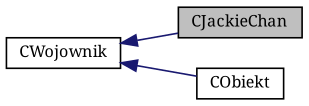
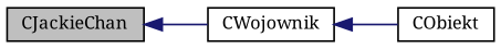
  digraph {
    fontname="Noto Serif"
    rankdir=LR
    node [color=black fillcolor=white fontname="Noto Serif" fontsize=10 shape=record style=filled]
    edge [color=midnightblue dir=back fontname="Noto Serif" fontsize=10 labelfontname=Helvetica labelfontsize=10 style=solid]
    n1 [fillcolor=grey75 fontcolor=black height=0.2 label=CJackieChan width=0.4]
    n2 [height=0.2 label=CWojownik width=0.4]
    n3 [height=0.2 label=CObiekt width=0.4]
-   n2 -> n1
+   n1 -> n2
    n2 -> n3
  }
